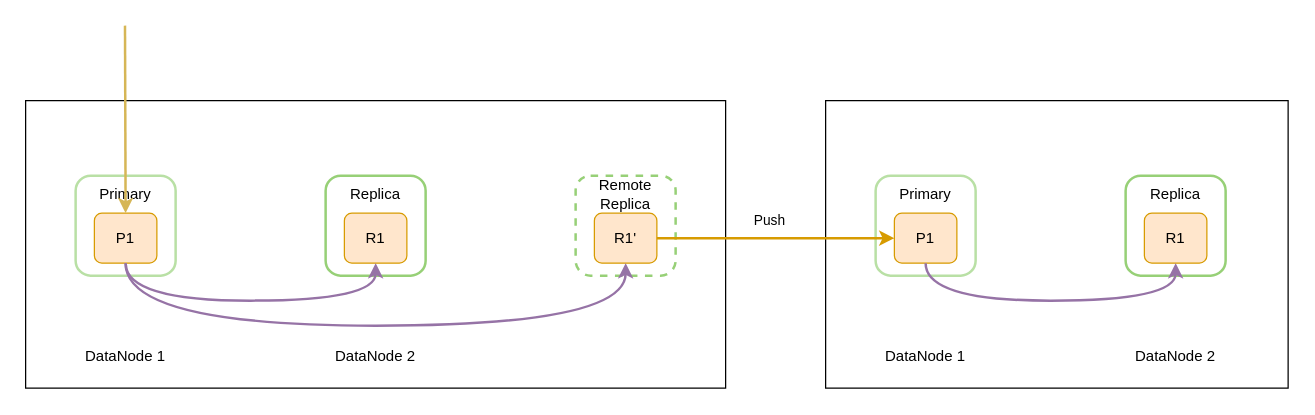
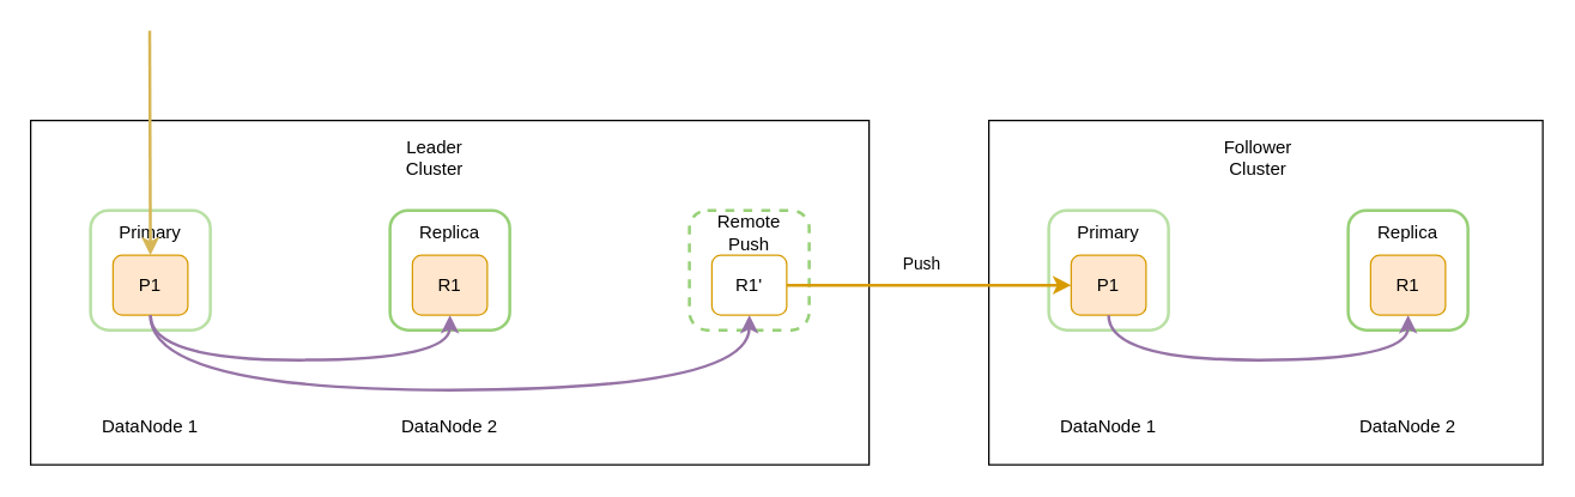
  <mxCell id="0" />
  <mxCell id="1" parent="0" />
  <mxCell id="2" value="" style="rounded=0;whiteSpace=wrap;html=1;strokeWidth=1;" vertex="1" parent="1"><mxGeometry x="20" y="80" width="560" height="230" as="geometry" /></mxCell>
  <mxCell id="3" value="" style="whiteSpace=wrap;html=1;aspect=fixed;strokeWidth=2;strokeColor=#B9E0A5;rounded=1;" vertex="1" parent="1"><mxGeometry x="60" y="140" width="80" height="80" as="geometry" /></mxCell>
  <mxCell id="4" value="P1" style="rounded=1;whiteSpace=wrap;html=1;fillColor=#ffe6cc;strokeColor=#d79b00;" vertex="1" parent="1"><mxGeometry x="75" y="170" width="50" height="40" as="geometry" /></mxCell>
  <mxCell id="5" value="Primary" style="text;html=1;strokeColor=none;fillColor=none;align=center;verticalAlign=middle;whiteSpace=wrap;rounded=0;" vertex="1" parent="1"><mxGeometry x="70" y="140" width="60" height="30" as="geometry" /></mxCell>
  <mxCell id="6" value="" style="whiteSpace=wrap;html=1;aspect=fixed;rounded=1;strokeWidth=2;strokeColor=#97D077;" vertex="1" parent="1"><mxGeometry x="260" y="140" width="80" height="80" as="geometry" /></mxCell>
  <mxCell id="7" value="" style="whiteSpace=wrap;html=1;aspect=fixed;strokeWidth=2;strokeColor=#97D077;rounded=1;dashed=1;" vertex="1" parent="1"><mxGeometry x="460" y="140" width="80" height="80" as="geometry" /></mxCell>
  <mxCell id="8" value="Replica" style="text;html=1;strokeColor=none;fillColor=none;align=center;verticalAlign=middle;whiteSpace=wrap;rounded=0;" vertex="1" parent="1"><mxGeometry x="270" y="140" width="60" height="30" as="geometry" /></mxCell>
- <mxCell id="9" value="Remote Replica" style="text;html=1;strokeColor=none;fillColor=none;align=center;verticalAlign=middle;whiteSpace=wrap;rounded=0;" vertex="1" parent="1"><mxGeometry x="470" y="140" width="60" height="30" as="geometry" /></mxCell>
+ <mxCell id="9" value="Remote Push" style="text;html=1;strokeColor=none;fillColor=none;align=center;verticalAlign=middle;whiteSpace=wrap;rounded=0;" vertex="1" parent="1"><mxGeometry x="470" y="140" width="60" height="30" as="geometry" /></mxCell>
  <mxCell id="10" value="R1" style="rounded=1;whiteSpace=wrap;html=1;fillColor=#ffe6cc;strokeColor=#d79b00;" vertex="1" parent="1"><mxGeometry x="275" y="170" width="50" height="40" as="geometry" /></mxCell>
- <mxCell id="11" value="R1'" style="rounded=1;whiteSpace=wrap;html=1;fillColor=#ffe6cc;strokeColor=#d79b00;" vertex="1" parent="1"><mxGeometry x="475" y="170" width="50" height="40" as="geometry" /></mxCell>
+ <mxCell id="11" value="R1'" style="rounded=1;whiteSpace=wrap;html=1;fillColor=#ffffff;strokeColor=#d79b00;" vertex="1" parent="1"><mxGeometry x="475" y="170" width="50" height="40" as="geometry" /></mxCell>
  <mxCell id="12" value="" style="endArrow=classic;html=1;rounded=0;entryX=0.5;entryY=1;entryDx=0;entryDy=0;fillColor=#fff2cc;strokeColor=#d6b656;strokeWidth=2;" edge="1" parent="1" target="5"><mxGeometry width="50" height="50" relative="1" as="geometry"><mxPoint x="99.5" y="20" as="sourcePoint" /><mxPoint x="99.5" y="140" as="targetPoint" /></mxGeometry></mxCell>
  <mxCell id="13" style="edgeStyle=orthogonalEdgeStyle;orthogonalLoop=1;jettySize=auto;html=1;exitX=0.5;exitY=1;exitDx=0;exitDy=0;entryX=0.5;entryY=1;entryDx=0;entryDy=0;elbow=vertical;curved=1;fillColor=#e1d5e7;strokeColor=#9673a6;strokeWidth=2;" edge="1" parent="1" source="4" target="11"><mxGeometry relative="1" as="geometry"><Array as="points"><mxPoint x="100" y="260" /><mxPoint x="500" y="260" /></Array></mxGeometry></mxCell>
  <mxCell id="14" style="edgeStyle=orthogonalEdgeStyle;curved=1;orthogonalLoop=1;jettySize=auto;html=1;exitX=0.5;exitY=1;exitDx=0;exitDy=0;elbow=vertical;fillColor=#e1d5e7;strokeColor=#9673a6;strokeWidth=2;" edge="1" parent="1" source="4"><mxGeometry relative="1" as="geometry"><mxPoint x="300" y="210" as="targetPoint" /><Array as="points"><mxPoint x="100" y="240" /><mxPoint x="300" y="240" /></Array></mxGeometry></mxCell>
  <mxCell id="15" value="DataNode 1" style="text;html=1;strokeColor=none;fillColor=none;align=center;verticalAlign=middle;whiteSpace=wrap;rounded=0;strokeWidth=2;" vertex="1" parent="1"><mxGeometry x="60" y="270" width="80" height="30" as="geometry" /></mxCell>
  <mxCell id="16" value="DataNode 2" style="text;html=1;strokeColor=none;fillColor=none;align=center;verticalAlign=middle;whiteSpace=wrap;rounded=0;strokeWidth=2;" vertex="1" parent="1"><mxGeometry x="260" y="270" width="80" height="30" as="geometry" /></mxCell>
+ <mxCell id="17" value="Leader Cluster" style="text;html=1;strokeColor=none;fillColor=none;align=center;verticalAlign=middle;whiteSpace=wrap;rounded=0;strokeWidth=2;" vertex="1" parent="1"><mxGeometry x="260" y="90" width="60" height="30" as="geometry" /></mxCell>
  <mxCell id="18" value="" style="rounded=0;whiteSpace=wrap;html=1;strokeWidth=1;" vertex="1" parent="1"><mxGeometry x="660" y="80" width="370" height="230" as="geometry" /></mxCell>
  <mxCell id="19" value="" style="whiteSpace=wrap;html=1;aspect=fixed;strokeWidth=2;strokeColor=#B9E0A5;rounded=1;" vertex="1" parent="1"><mxGeometry x="700" y="140" width="80" height="80" as="geometry" /></mxCell>
  <mxCell id="20" value="P1" style="rounded=1;whiteSpace=wrap;html=1;fillColor=#ffe6cc;strokeColor=#d79b00;" vertex="1" parent="1"><mxGeometry x="715" y="170" width="50" height="40" as="geometry" /></mxCell>
  <mxCell id="21" value="Primary" style="text;html=1;strokeColor=none;fillColor=none;align=center;verticalAlign=middle;whiteSpace=wrap;rounded=0;" vertex="1" parent="1"><mxGeometry x="710" y="140" width="60" height="30" as="geometry" /></mxCell>
  <mxCell id="22" value="" style="whiteSpace=wrap;html=1;aspect=fixed;rounded=1;strokeWidth=2;strokeColor=#97D077;" vertex="1" parent="1"><mxGeometry x="900" y="140" width="80" height="80" as="geometry" /></mxCell>
  <mxCell id="23" value="Replica" style="text;html=1;strokeColor=none;fillColor=none;align=center;verticalAlign=middle;whiteSpace=wrap;rounded=0;" vertex="1" parent="1"><mxGeometry x="910" y="140" width="60" height="30" as="geometry" /></mxCell>
  <mxCell id="24" value="R1" style="rounded=1;whiteSpace=wrap;html=1;fillColor=#ffe6cc;strokeColor=#d79b00;" vertex="1" parent="1"><mxGeometry x="915" y="170" width="50" height="40" as="geometry" /></mxCell>
  <mxCell id="25" style="edgeStyle=orthogonalEdgeStyle;curved=1;orthogonalLoop=1;jettySize=auto;html=1;exitX=0.5;exitY=1;exitDx=0;exitDy=0;elbow=vertical;fillColor=#e1d5e7;strokeColor=#9673a6;strokeWidth=2;" edge="1" parent="1" source="20"><mxGeometry relative="1" as="geometry"><mxPoint x="940" y="210" as="targetPoint" /><Array as="points"><mxPoint x="740" y="240" /><mxPoint x="940" y="240" /></Array></mxGeometry></mxCell>
  <mxCell id="26" value="DataNode 1" style="text;html=1;strokeColor=none;fillColor=none;align=center;verticalAlign=middle;whiteSpace=wrap;rounded=0;strokeWidth=2;" vertex="1" parent="1"><mxGeometry x="700" y="270" width="80" height="30" as="geometry" /></mxCell>
  <mxCell id="27" value="DataNode 2" style="text;html=1;strokeColor=none;fillColor=none;align=center;verticalAlign=middle;whiteSpace=wrap;rounded=0;strokeWidth=2;" vertex="1" parent="1"><mxGeometry x="900" y="270" width="80" height="30" as="geometry" /></mxCell>
+ <mxCell id="28" value="Follower&lt;br&gt;Cluster" style="text;html=1;strokeColor=none;fillColor=none;align=center;verticalAlign=middle;whiteSpace=wrap;rounded=0;strokeWidth=2;" vertex="1" parent="1"><mxGeometry x="810" y="90" width="60" height="30" as="geometry" /></mxCell>
  <mxCell id="29" style="edgeStyle=orthogonalEdgeStyle;rounded=0;orthogonalLoop=1;jettySize=auto;html=1;exitX=1;exitY=0.5;exitDx=0;exitDy=0;entryX=0;entryY=0.5;entryDx=0;entryDy=0;strokeWidth=2;fillColor=#ffe6cc;strokeColor=#d79b00;" edge="1" parent="1" source="11" target="20"><mxGeometry relative="1" as="geometry" /></mxCell>
  <mxCell id="30" value="Push" style="edgeLabel;html=1;align=center;verticalAlign=middle;resizable=0;points=[];" vertex="1" connectable="0" parent="29"><mxGeometry x="-0.116" y="-1" relative="1" as="geometry"><mxPoint x="5" y="-16" as="offset" /></mxGeometry></mxCell>
